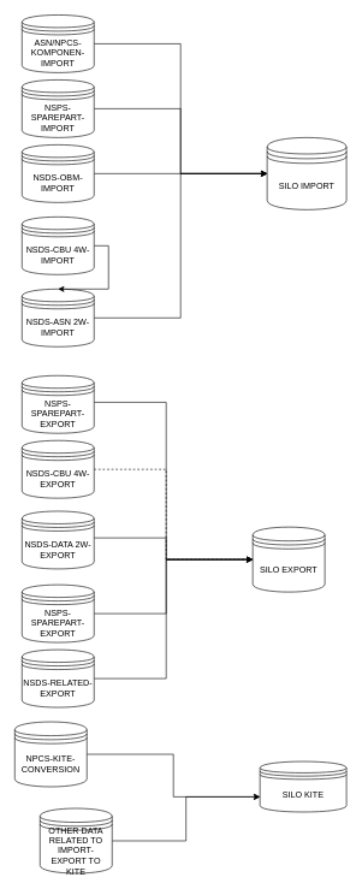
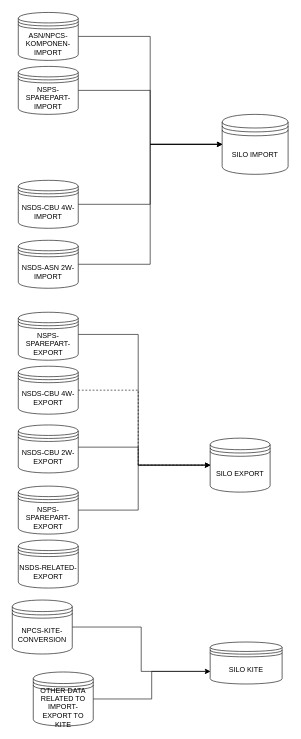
  <mxCell id="0" />
  <mxCell id="1" parent="0" />
  <mxCell id="2" style="edgeStyle=orthogonalEdgeStyle;rounded=0;orthogonalLoop=1;jettySize=auto;html=1;exitX=1;exitY=0.5;exitDx=0;exitDy=0;entryX=0;entryY=0.7;entryDx=0;entryDy=0;" edge="1" parent="1" source="3" target="28"><mxGeometry relative="1" as="geometry" /></mxCell>
  <mxCell id="3" value="OTHER DATA RELATED TO IMPORT-EXPORT TO KITE" style="shape=datastore;whiteSpace=wrap;html=1;" vertex="1" parent="1"><mxGeometry x="55" y="1120" width="100" height="90" as="geometry" /></mxCell>
  <mxCell id="4" style="edgeStyle=orthogonalEdgeStyle;rounded=0;orthogonalLoop=1;jettySize=auto;html=1;exitX=1;exitY=0.5;exitDx=0;exitDy=0;entryX=0;entryY=0.5;entryDx=0;entryDy=0;" edge="1" parent="1" source="5" target="26"><mxGeometry relative="1" as="geometry"><mxPoint x="290" y="240" as="targetPoint" /></mxGeometry></mxCell>
  <mxCell id="5" value="NSDS-ASN 2W-IMPORT" style="shape=datastore;whiteSpace=wrap;html=1;" vertex="1" parent="1"><mxGeometry x="30" y="400" width="100" height="80" as="geometry" /></mxCell>
  <mxCell id="6" style="edgeStyle=orthogonalEdgeStyle;rounded=0;orthogonalLoop=1;jettySize=auto;html=1;exitX=1;exitY=0.5;exitDx=0;exitDy=0;entryX=0;entryY=0.5;entryDx=0;entryDy=0;" edge="1" parent="1" target="27"><mxGeometry relative="1" as="geometry"><mxPoint x="130" y="745" as="sourcePoint" /><mxPoint x="360" y="890" as="targetPoint" /><Array as="points"><mxPoint x="230" y="745" /><mxPoint x="230" y="775" /></Array></mxGeometry></mxCell>
- <mxCell id="7" value="NSDS-DATA 2W-EXPORT" style="shape=datastore;whiteSpace=wrap;html=1;" vertex="1" parent="1"><mxGeometry x="30" y="708" width="100" height="80" as="geometry" /></mxCell>
- <mxCell id="8" style="edgeStyle=orthogonalEdgeStyle;rounded=0;orthogonalLoop=1;jettySize=auto;html=1;exitX=1;exitY=0.5;exitDx=0;exitDy=0;" edge="1" parent="1" source="9" target="5"><mxGeometry relative="1" as="geometry"><mxPoint x="290" y="240" as="targetPoint" /></mxGeometry></mxCell>
+ <mxCell id="7" value="NSDS-CBU 2W-EXPORT" style="shape=datastore;whiteSpace=wrap;html=1;" vertex="1" parent="1"><mxGeometry x="30" y="708" width="100" height="80" as="geometry" /></mxCell>
+ <mxCell id="8" style="edgeStyle=orthogonalEdgeStyle;rounded=0;orthogonalLoop=1;jettySize=auto;html=1;exitX=1;exitY=0.5;exitDx=0;exitDy=0;entryX=0;entryY=0.5;entryDx=0;entryDy=0;" edge="1" parent="1" source="9" target="26"><mxGeometry relative="1" as="geometry"><mxPoint x="290" y="240" as="targetPoint" /></mxGeometry></mxCell>
  <mxCell id="9" value="NSDS-CBU 4W-IMPORT" style="shape=datastore;whiteSpace=wrap;html=1;" vertex="1" parent="1"><mxGeometry x="30" y="300" width="100" height="80" as="geometry" /></mxCell>
  <mxCell id="10" style="edgeStyle=orthogonalEdgeStyle;rounded=0;orthogonalLoop=1;jettySize=auto;html=1;exitX=1;exitY=0.5;exitDx=0;exitDy=0;entryX=0;entryY=0.5;entryDx=0;entryDy=0;dashed=1;" edge="1" parent="1" source="11" target="27"><mxGeometry relative="1" as="geometry"><mxPoint x="360" y="890" as="targetPoint" /><Array as="points"><mxPoint x="230" y="650" /><mxPoint x="230" y="775" /></Array></mxGeometry></mxCell>
  <mxCell id="11" value="NSDS-CBU 4W-EXPORT" style="shape=datastore;whiteSpace=wrap;html=1;" vertex="1" parent="1"><mxGeometry x="30" y="610" width="100" height="80" as="geometry" /></mxCell>
  <mxCell id="12" style="edgeStyle=orthogonalEdgeStyle;rounded=0;orthogonalLoop=1;jettySize=auto;html=1;exitX=1;exitY=0.5;exitDx=0;exitDy=0;entryX=0;entryY=0.5;entryDx=0;entryDy=0;" edge="1" parent="1" source="13" target="26"><mxGeometry relative="1" as="geometry" /></mxCell>
  <mxCell id="13" value="NSPS-SPAREPART-IMPORT" style="shape=datastore;whiteSpace=wrap;html=1;" vertex="1" parent="1"><mxGeometry x="30" y="110" width="100" height="80" as="geometry" /></mxCell>
  <mxCell id="14" style="edgeStyle=orthogonalEdgeStyle;rounded=0;orthogonalLoop=1;jettySize=auto;html=1;exitX=1;exitY=0.5;exitDx=0;exitDy=0;entryX=0;entryY=0.5;entryDx=0;entryDy=0;" edge="1" parent="1" target="27"><mxGeometry relative="1" as="geometry"><mxPoint x="130" y="557" as="sourcePoint" /><mxPoint x="360" y="890" as="targetPoint" /><Array as="points"><mxPoint x="230" y="557" /><mxPoint x="230" y="775" /></Array></mxGeometry></mxCell>
  <mxCell id="15" value="NSPS-SPAREPART-EXPORT" style="shape=datastore;whiteSpace=wrap;html=1;" vertex="1" parent="1"><mxGeometry x="30" y="520" width="100" height="80" as="geometry" /></mxCell>
- <mxCell id="16" style="edgeStyle=orthogonalEdgeStyle;rounded=0;orthogonalLoop=1;jettySize=auto;html=1;exitX=1;exitY=0.5;exitDx=0;exitDy=0;entryX=0;entryY=0.5;entryDx=0;entryDy=0;" edge="1" parent="1" source="17" target="27"><mxGeometry relative="1" as="geometry"><mxPoint x="360" y="890" as="targetPoint" /><Array as="points"><mxPoint x="230" y="940" /><mxPoint x="230" y="775" /></Array></mxGeometry></mxCell>
  <mxCell id="17" value="NSDS-RELATED-EXPORT" style="shape=datastore;whiteSpace=wrap;html=1;" vertex="1" parent="1"><mxGeometry x="30" y="900" width="100" height="80" as="geometry" /></mxCell>
  <mxCell id="18" style="edgeStyle=orthogonalEdgeStyle;rounded=0;orthogonalLoop=1;jettySize=auto;html=1;exitX=1;exitY=0.5;exitDx=0;exitDy=0;entryX=0;entryY=0.5;entryDx=0;entryDy=0;" edge="1" parent="1" source="19" target="27"><mxGeometry relative="1" as="geometry"><mxPoint x="360" y="890" as="targetPoint" /><Array as="points"><mxPoint x="230" y="850" /><mxPoint x="230" y="775" /></Array></mxGeometry></mxCell>
  <mxCell id="19" value="NSPS-SPAREPART-EXPORT" style="shape=datastore;whiteSpace=wrap;html=1;" vertex="1" parent="1"><mxGeometry x="30" y="810" width="100" height="80" as="geometry" /></mxCell>
  <mxCell id="20" style="edgeStyle=orthogonalEdgeStyle;rounded=0;orthogonalLoop=1;jettySize=auto;html=1;exitX=1;exitY=0.5;exitDx=0;exitDy=0;entryX=0;entryY=0.7;entryDx=0;entryDy=0;" edge="1" parent="1" source="21" target="28"><mxGeometry relative="1" as="geometry" /></mxCell>
  <mxCell id="21" value="NPCS-KITE-CONVERSION" style="shape=datastore;whiteSpace=wrap;html=1;" vertex="1" parent="1"><mxGeometry x="20" y="1000" width="100" height="90" as="geometry" /></mxCell>
  <mxCell id="22" style="edgeStyle=orthogonalEdgeStyle;rounded=0;orthogonalLoop=1;jettySize=auto;html=1;exitX=1;exitY=0.5;exitDx=0;exitDy=0;entryX=0;entryY=0.5;entryDx=0;entryDy=0;endArrow=open;" edge="1" parent="1" source="23" target="26"><mxGeometry relative="1" as="geometry" /></mxCell>
  <mxCell id="23" value="ASN/NPCS-KOMPONEN-IMPORT" style="shape=datastore;whiteSpace=wrap;html=1;" vertex="1" parent="1"><mxGeometry x="30" y="20" width="100" height="80" as="geometry" /></mxCell>
- <mxCell id="24" style="edgeStyle=orthogonalEdgeStyle;rounded=0;orthogonalLoop=1;jettySize=auto;html=1;exitX=1;exitY=0.5;exitDx=0;exitDy=0;entryX=0;entryY=0.5;entryDx=0;entryDy=0;" edge="1" parent="1" source="25" target="26"><mxGeometry relative="1" as="geometry" /></mxCell>
- <mxCell id="25" value="NSDS-OBM-IMPORT" style="shape=datastore;whiteSpace=wrap;html=1;" vertex="1" parent="1"><mxGeometry x="30" y="200" width="100" height="80" as="geometry" /></mxCell>
  <mxCell id="26" value="SILO IMPORT" style="shape=datastore;whiteSpace=wrap;html=1;" vertex="1" parent="1"><mxGeometry x="370" y="190" width="110" height="100" as="geometry" /></mxCell>
  <mxCell id="27" value="SILO EXPORT" style="shape=datastore;whiteSpace=wrap;html=1;" vertex="1" parent="1"><mxGeometry x="350" y="730" width="100" height="90" as="geometry" /></mxCell>
- <mxCell id="28" value="SILO KITE" style="shape=datastore;whiteSpace=wrap;html=1;" vertex="1" parent="1"><mxGeometry x="360" y="1055" width="120" height="70" as="geometry" /></mxCell>
+ <mxCell id="28" value="SILO KITE" style="shape=datastore;whiteSpace=wrap;html=1;" vertex="1" parent="1"><mxGeometry x="350" y="1070" width="120" height="70" as="geometry" /></mxCell>
